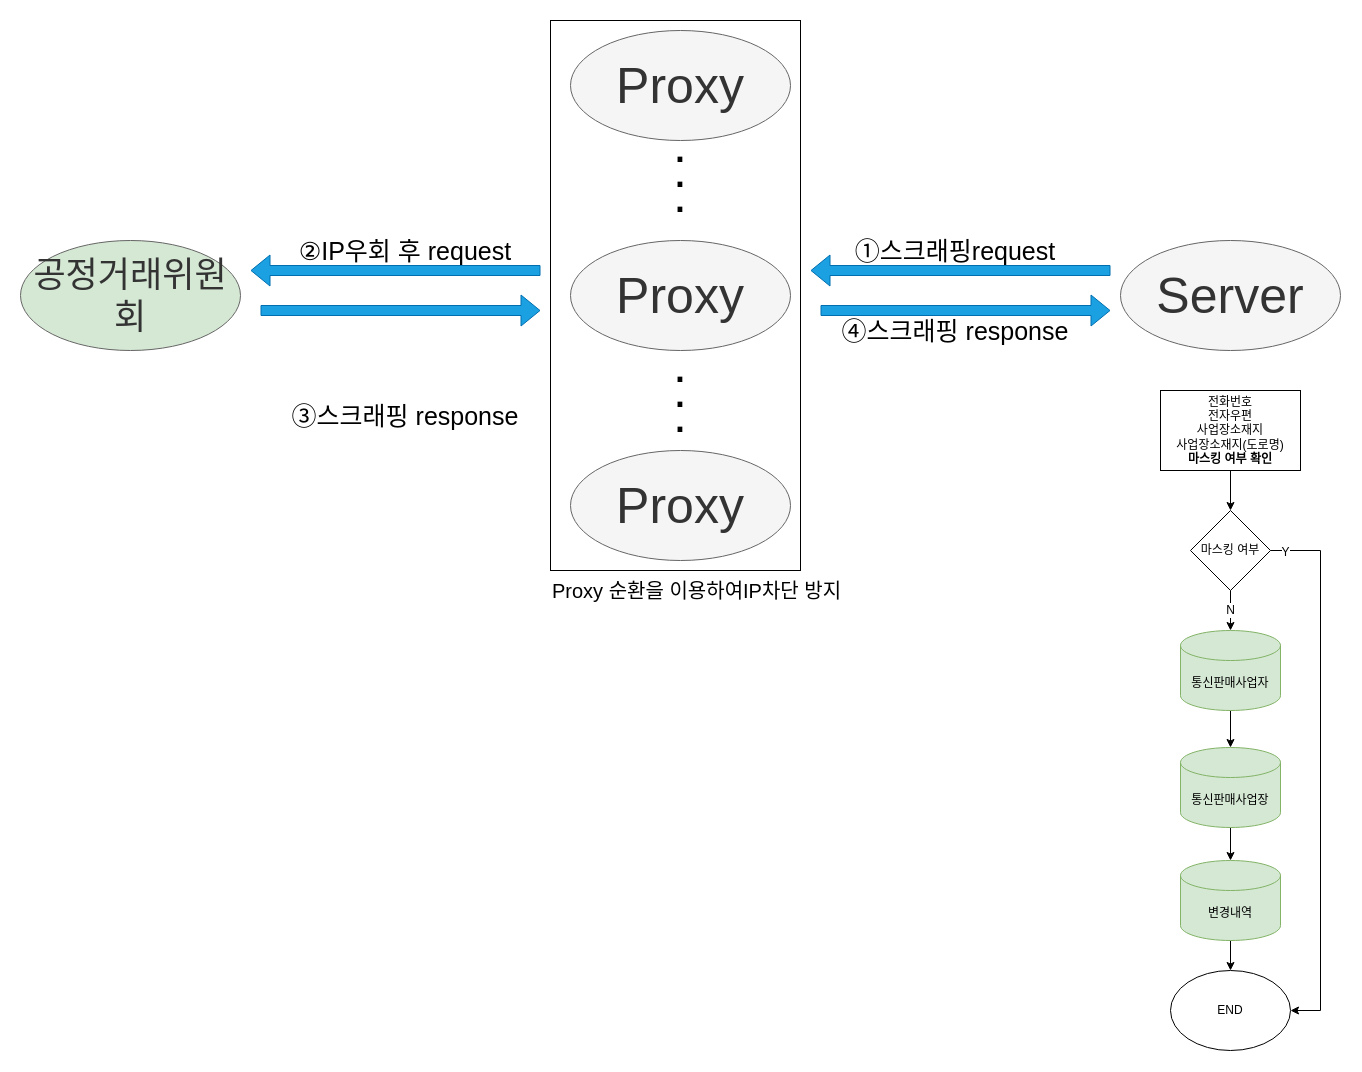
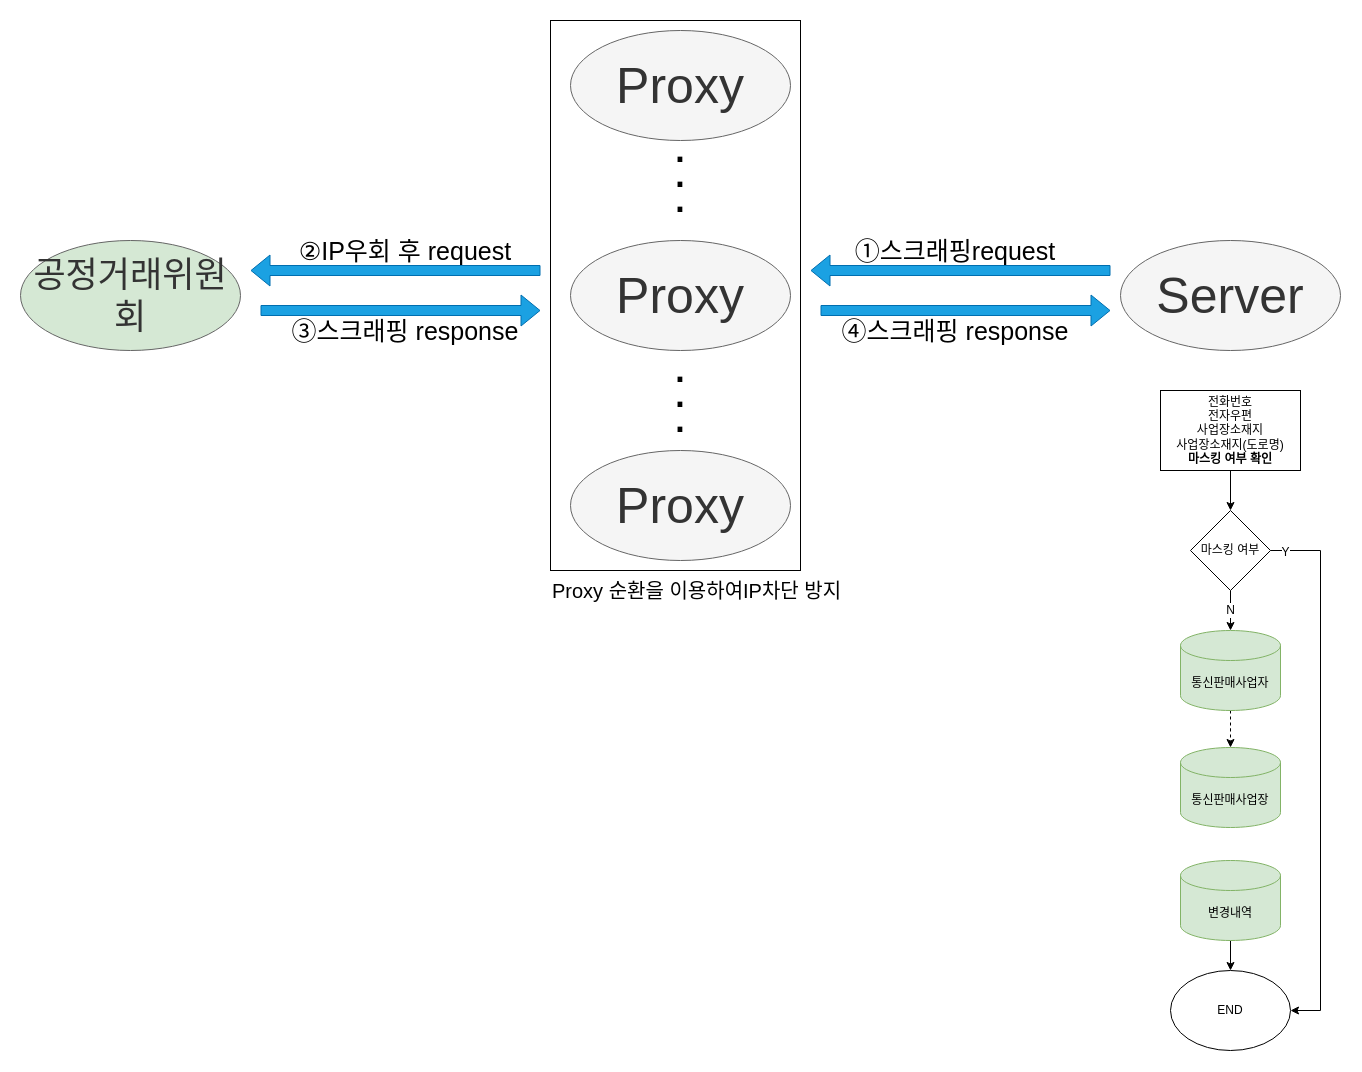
  <mxCell id="0" />
  <mxCell id="1" parent="0" />
  <mxCell id="2" value="공정거래위원회" style="ellipse;whiteSpace=wrap;html=1;fontSize=35;fillColor=#d5e8d4;strokeColor=#666666;fontColor=#333333;" vertex="1" parent="1"><mxGeometry x="20" y="240" width="220" height="110" as="geometry" /></mxCell>
  <mxCell id="3" value="Proxy" style="ellipse;whiteSpace=wrap;html=1;fontSize=50;fillColor=#f5f5f5;strokeColor=#666666;fontColor=#333333;" vertex="1" parent="1"><mxGeometry x="570" y="30" width="220" height="110" as="geometry" /></mxCell>
  <mxCell id="4" value="Proxy" style="ellipse;whiteSpace=wrap;html=1;fontSize=50;fillColor=#f5f5f5;strokeColor=#666666;fontColor=#333333;" vertex="1" parent="1"><mxGeometry x="570" y="240" width="220" height="110" as="geometry" /></mxCell>
  <mxCell id="5" value="Proxy" style="ellipse;whiteSpace=wrap;html=1;fontSize=50;fillColor=#f5f5f5;strokeColor=#666666;fontColor=#333333;" vertex="1" parent="1"><mxGeometry x="570" y="450" width="220" height="110" as="geometry" /></mxCell>
  <mxCell id="6" value="Server" style="ellipse;whiteSpace=wrap;html=1;fontSize=50;fillColor=#f5f5f5;strokeColor=#666666;fontColor=#333333;" vertex="1" parent="1"><mxGeometry x="1120" y="240" width="220" height="110" as="geometry" /></mxCell>
  <mxCell id="7" value="&lt;p style=&quot;line-height: 50%&quot;&gt;.&lt;br&gt;.&lt;br&gt;.&lt;br&gt;&lt;/p&gt;" style="text;html=1;strokeColor=none;fillColor=none;align=center;verticalAlign=middle;whiteSpace=wrap;rounded=0;fontSize=50;" vertex="1" parent="1"><mxGeometry x="660" y="380" width="40" height="20" as="geometry" /></mxCell>
  <mxCell id="8" value="&lt;p style=&quot;line-height: 50%&quot;&gt;.&lt;br&gt;.&lt;br&gt;.&lt;br&gt;&lt;/p&gt;" style="text;html=1;strokeColor=none;fillColor=none;align=center;verticalAlign=middle;whiteSpace=wrap;rounded=0;fontSize=50;" vertex="1" parent="1"><mxGeometry x="660" y="160" width="40" height="20" as="geometry" /></mxCell>
  <mxCell id="9" value="" style="shape=flexArrow;endArrow=classic;html=1;fontSize=50;fillColor=#1ba1e2;strokeColor=#006EAF;" edge="1" parent="1"><mxGeometry width="50" height="50" relative="1" as="geometry"><mxPoint x="1110" y="270" as="sourcePoint" /><mxPoint x="810" y="270" as="targetPoint" /></mxGeometry></mxCell>
  <mxCell id="10" value="" style="shape=flexArrow;endArrow=classic;html=1;fontSize=50;fillColor=#1ba1e2;strokeColor=#006EAF;" edge="1" parent="1"><mxGeometry width="50" height="50" relative="1" as="geometry"><mxPoint x="540" y="270" as="sourcePoint" /><mxPoint x="250" y="270" as="targetPoint" /></mxGeometry></mxCell>
  <mxCell id="11" value="" style="shape=flexArrow;endArrow=classic;html=1;fontSize=50;fillColor=#1ba1e2;strokeColor=#006EAF;" edge="1" parent="1"><mxGeometry width="50" height="50" relative="1" as="geometry"><mxPoint x="820" y="310" as="sourcePoint" /><mxPoint x="1110" y="310" as="targetPoint" /></mxGeometry></mxCell>
  <mxCell id="12" value="" style="shape=flexArrow;endArrow=classic;html=1;fontSize=50;fillColor=#1ba1e2;strokeColor=#006EAF;" edge="1" parent="1"><mxGeometry width="50" height="50" relative="1" as="geometry"><mxPoint x="260" y="310" as="sourcePoint" /><mxPoint x="540" y="310" as="targetPoint" /></mxGeometry></mxCell>
  <mxCell id="13" value="&lt;span style=&quot;font-family: , sans-serif ; background-color: rgb(255 , 255 , 255)&quot;&gt;&lt;font style=&quot;font-size: 25px&quot;&gt;①&lt;/font&gt;&lt;/span&gt;스크래핑request" style="text;html=1;strokeColor=none;fillColor=none;align=center;verticalAlign=middle;whiteSpace=wrap;rounded=0;fontSize=25;" vertex="1" parent="1"><mxGeometry x="840" y="240" width="230" height="20" as="geometry" /></mxCell>
  <mxCell id="14" value="&lt;span style=&quot;font-family: , sans-serif ; background-color: rgb(255 , 255 , 255)&quot;&gt;&lt;font style=&quot;font-size: 25px&quot;&gt;②IP우회 후&amp;nbsp;&lt;/font&gt;&lt;/span&gt;request" style="text;html=1;strokeColor=none;fillColor=none;align=center;verticalAlign=middle;whiteSpace=wrap;rounded=0;fontSize=25;" vertex="1" parent="1"><mxGeometry x="290" y="240" width="230" height="20" as="geometry" /></mxCell>
- <mxCell id="15" value="&lt;span style=&quot;font-family: , sans-serif ; background-color: rgb(255 , 255 , 255)&quot;&gt;&lt;font style=&quot;font-size: 25px&quot;&gt;③&lt;/font&gt;&lt;/span&gt;&lt;span style=&quot;background-color: rgb(255 , 255 , 255)&quot;&gt;스크래핑 response&lt;/span&gt;" style="text;html=1;strokeColor=none;fillColor=none;align=center;verticalAlign=middle;whiteSpace=wrap;rounded=0;fontSize=25;" vertex="1" parent="1"><mxGeometry x="290" y="405" width="230" height="20" as="geometry" /></mxCell>
+ <mxCell id="15" value="&lt;span style=&quot;font-family: , sans-serif ; background-color: rgb(255 , 255 , 255)&quot;&gt;&lt;font style=&quot;font-size: 25px&quot;&gt;③&lt;/font&gt;&lt;/span&gt;&lt;span style=&quot;background-color: rgb(255 , 255 , 255)&quot;&gt;스크래핑 response&lt;/span&gt;" style="text;html=1;strokeColor=none;fillColor=none;align=center;verticalAlign=middle;whiteSpace=wrap;rounded=0;fontSize=25;" vertex="1" parent="1"><mxGeometry x="290" y="320" width="230" height="20" as="geometry" /></mxCell>
  <mxCell id="16" value="&lt;span style=&quot;font-family: , sans-serif ; background-color: rgb(255 , 255 , 255)&quot;&gt;&lt;font style=&quot;font-size: 25px&quot;&gt;④&lt;/font&gt;&lt;/span&gt;&lt;span style=&quot;background-color: rgb(255 , 255 , 255)&quot;&gt;스크래핑 response&lt;/span&gt;" style="text;html=1;strokeColor=none;fillColor=none;align=center;verticalAlign=middle;whiteSpace=wrap;rounded=0;fontSize=25;" vertex="1" parent="1"><mxGeometry x="840" y="320" width="230" height="20" as="geometry" /></mxCell>
  <mxCell id="17" value="" style="rounded=0;whiteSpace=wrap;html=1;fontSize=35;fillColor=none;" vertex="1" parent="1"><mxGeometry x="550" y="20" width="250" height="550" as="geometry" /></mxCell>
  <mxCell id="18" value="Proxy 순환을 이용하여IP차단 방지" style="text;html=1;strokeColor=none;fillColor=none;align=left;verticalAlign=middle;whiteSpace=wrap;rounded=0;fontSize=20;" vertex="1" parent="1"><mxGeometry x="550" y="580" width="470" height="20" as="geometry" /></mxCell>
  <mxCell id="19" value="" style="edgeStyle=orthogonalEdgeStyle;rounded=0;orthogonalLoop=1;jettySize=auto;html=1;fontSize=12;" edge="1" parent="1" source="20" target="22"><mxGeometry relative="1" as="geometry" /></mxCell>
  <mxCell id="20" value="전화번호&lt;br style=&quot;font-size: 12px&quot;&gt;전자우편&lt;br style=&quot;font-size: 12px&quot;&gt;사업장소재지&lt;br style=&quot;font-size: 12px&quot;&gt;사업장소재지(도로명)&lt;br style=&quot;font-size: 12px&quot;&gt;&lt;b&gt;마스킹 여부 확인&lt;/b&gt;" style="rounded=0;whiteSpace=wrap;html=1;fontSize=12;align=center;" vertex="1" parent="1"><mxGeometry x="1160" y="390" width="140" height="80" as="geometry" /></mxCell>
  <mxCell id="21" value="N" style="edgeStyle=orthogonalEdgeStyle;rounded=0;orthogonalLoop=1;jettySize=auto;html=1;fontSize=12;" edge="1" parent="1" source="22" target="24"><mxGeometry relative="1" as="geometry" /></mxCell>
  <mxCell id="22" value="마스킹 여부" style="rhombus;whiteSpace=wrap;html=1;fillColor=#ffffff;fontSize=12;align=center;" vertex="1" parent="1"><mxGeometry x="1190" y="510" width="80" height="80" as="geometry" /></mxCell>
- <mxCell id="23" value="" style="edgeStyle=orthogonalEdgeStyle;rounded=0;orthogonalLoop=1;jettySize=auto;html=1;fontSize=12;" edge="1" parent="1" source="24" target="26"><mxGeometry relative="1" as="geometry" /></mxCell>
+ <mxCell id="23" value="" style="edgeStyle=orthogonalEdgeStyle;rounded=0;orthogonalLoop=1;jettySize=auto;html=1;fontSize=12;dashed=1;" edge="1" parent="1" source="24" target="26"><mxGeometry relative="1" as="geometry" /></mxCell>
  <mxCell id="24" value="통신판매사업자" style="shape=cylinder3;whiteSpace=wrap;html=1;boundedLbl=1;backgroundOutline=1;size=15;fillColor=#d5e8d4;strokeColor=#82b366;" vertex="1" parent="1"><mxGeometry x="1180" y="630" width="100" height="80" as="geometry" /></mxCell>
- <mxCell id="25" value="" style="edgeStyle=orthogonalEdgeStyle;rounded=0;orthogonalLoop=1;jettySize=auto;html=1;fontSize=12;" edge="1" parent="1" source="26" target="28"><mxGeometry relative="1" as="geometry" /></mxCell>
  <mxCell id="26" value="통신판매사업장" style="shape=cylinder3;whiteSpace=wrap;html=1;boundedLbl=1;backgroundOutline=1;size=15;fillColor=#d5e8d4;strokeColor=#82b366;" vertex="1" parent="1"><mxGeometry x="1180" y="747" width="100" height="80" as="geometry" /></mxCell>
  <mxCell id="27" value="" style="edgeStyle=orthogonalEdgeStyle;rounded=0;orthogonalLoop=1;jettySize=auto;html=1;fontSize=12;" edge="1" parent="1" source="28" target="29"><mxGeometry relative="1" as="geometry" /></mxCell>
  <mxCell id="28" value="변경내역" style="shape=cylinder3;whiteSpace=wrap;html=1;boundedLbl=1;backgroundOutline=1;size=15;fillColor=#d5e8d4;strokeColor=#82b366;" vertex="1" parent="1"><mxGeometry x="1180" y="860" width="100" height="80" as="geometry" /></mxCell>
  <mxCell id="29" value="END" style="ellipse;whiteSpace=wrap;html=1;fillColor=#ffffff;fontSize=12;align=center;" vertex="1" parent="1"><mxGeometry x="1170" y="970" width="120" height="80" as="geometry" /></mxCell>
  <mxCell id="30" value="" style="endArrow=classic;html=1;fontSize=12;exitX=1;exitY=0.5;exitDx=0;exitDy=0;entryX=1;entryY=0.5;entryDx=0;entryDy=0;rounded=0;" edge="1" parent="1" source="22" target="29"><mxGeometry width="50" height="50" relative="1" as="geometry"><mxPoint x="1030" y="810" as="sourcePoint" /><mxPoint x="1080" y="760" as="targetPoint" /><Array as="points"><mxPoint x="1320" y="550" /><mxPoint x="1320" y="1010" /></Array></mxGeometry></mxCell>
  <mxCell id="31" value="Y" style="edgeLabel;html=1;align=center;verticalAlign=middle;resizable=0;points=[];fontSize=12;" vertex="1" connectable="0" parent="30"><mxGeometry x="-0.948" y="-1" relative="1" as="geometry"><mxPoint as="offset" /></mxGeometry></mxCell>
